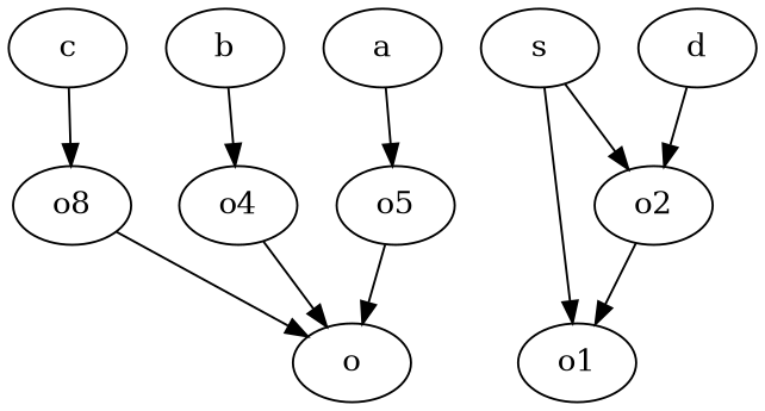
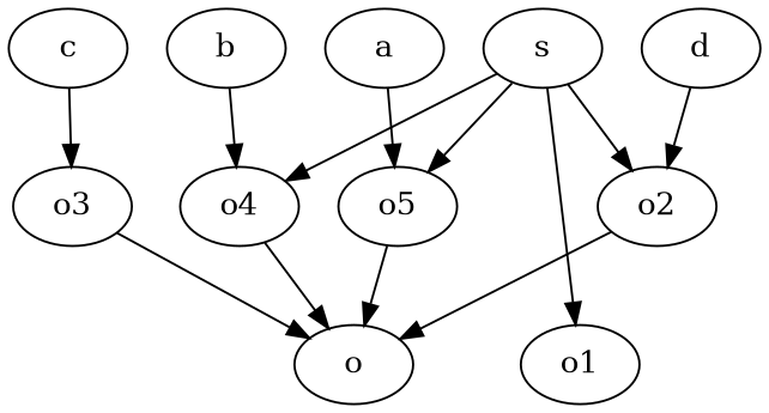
  strict digraph {
    edge [weight=1.0]
    a
    o5
    o
    c
-   o3 [label=o8]
+   o3
    b
    o4
    d
    o2
    s
    o1
    a -> o5
    o5 -> o
    c -> o3
    o3 -> o
    b -> o4
    o4 -> o
    d -> o2
-   o2 -> o1
+   o2 -> o
+   s -> o5
+   s -> o4
    s -> o2
    s -> o1
  }
